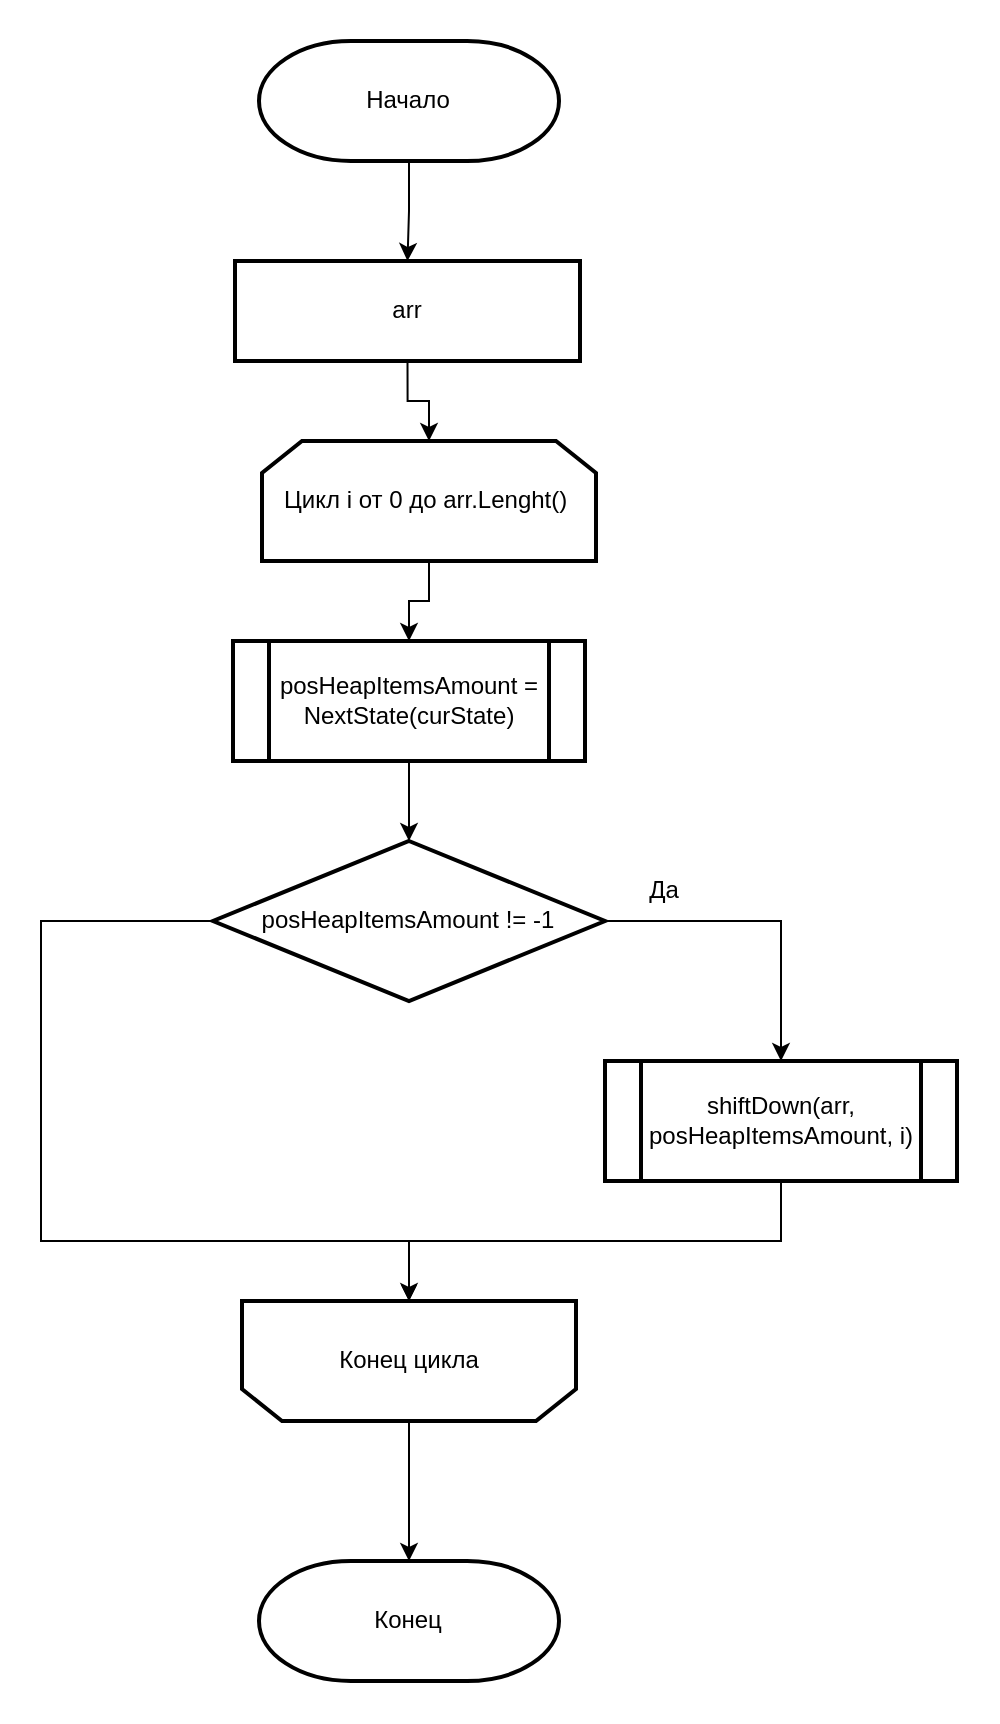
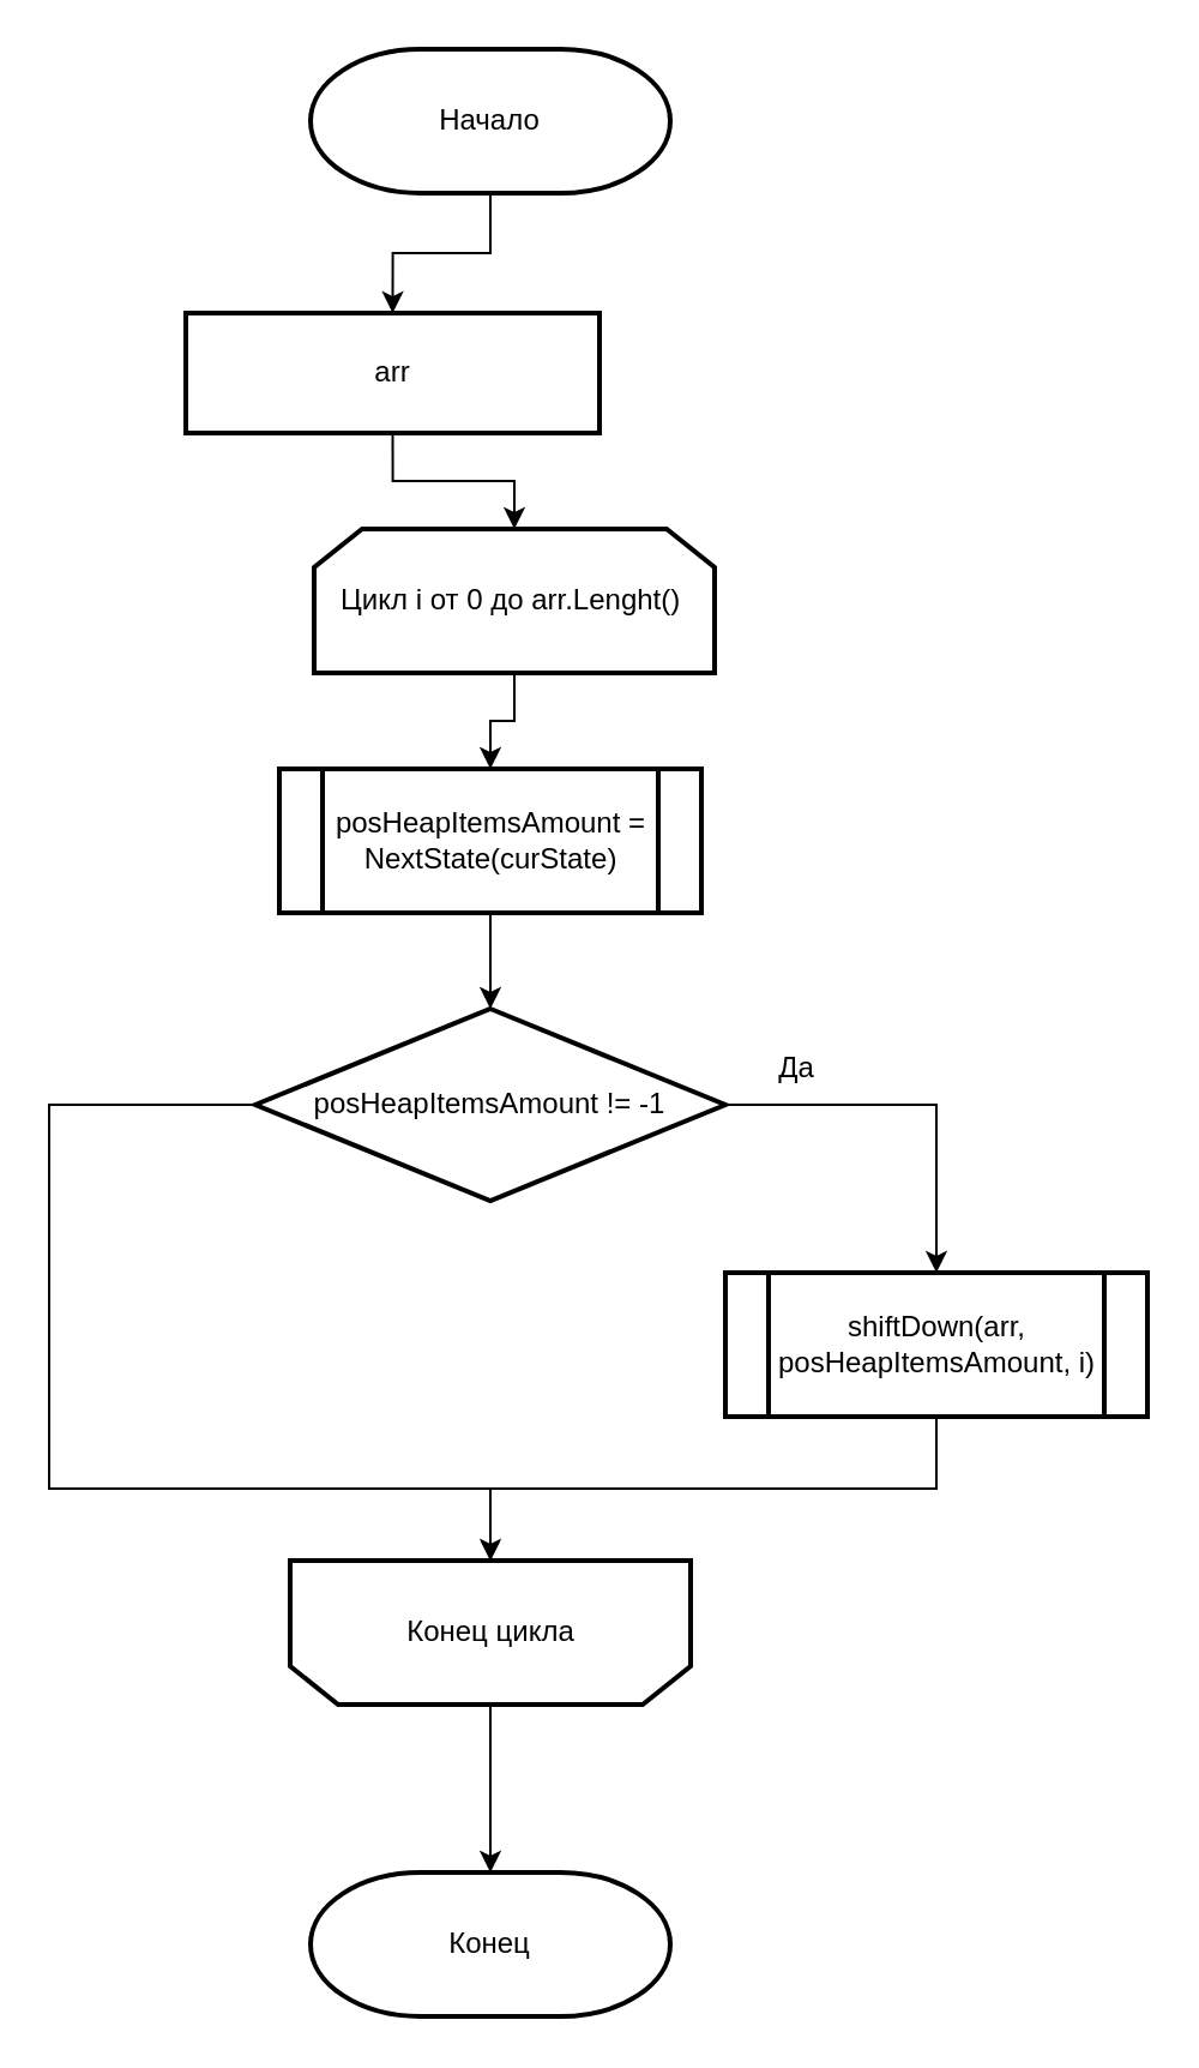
  <mxCell id="0" />
  <mxCell id="1" parent="0" />
  <mxCell id="2" style="edgeStyle=orthogonalEdgeStyle;rounded=0;orthogonalLoop=1;jettySize=auto;html=1;exitX=0.5;exitY=1;exitDx=0;exitDy=0;exitPerimeter=0;entryX=0.5;entryY=0;entryDx=0;entryDy=0;" parent="1" source="3" target="8" edge="1"><mxGeometry relative="1" as="geometry" /></mxCell>
  <mxCell id="3" value="Начало" style="strokeWidth=2;html=1;shape=mxgraph.flowchart.terminator;whiteSpace=wrap;" parent="1" vertex="1"><mxGeometry x="129" y="20" width="150" height="60" as="geometry" /></mxCell>
  <mxCell id="4" value="Конец" style="strokeWidth=2;html=1;shape=mxgraph.flowchart.terminator;whiteSpace=wrap;" parent="1" vertex="1"><mxGeometry x="129" y="780" width="150" height="60" as="geometry" /></mxCell>
  <mxCell id="5" style="edgeStyle=orthogonalEdgeStyle;rounded=0;orthogonalLoop=1;jettySize=auto;html=1;exitX=0.5;exitY=1;exitDx=0;exitDy=0;entryX=0.5;entryY=0;entryDx=0;entryDy=0;" parent="1" source="6" target="10" edge="1"><mxGeometry relative="1" as="geometry" /></mxCell>
  <mxCell id="6" value="Цикл i от 0 до arr.Lenght()&amp;nbsp;" style="shape=loopLimit;whiteSpace=wrap;html=1;strokeWidth=2;direction=east;" parent="1" vertex="1"><mxGeometry x="130.5" y="220" width="167" height="60" as="geometry" /></mxCell>
  <mxCell id="7" style="edgeStyle=orthogonalEdgeStyle;rounded=0;orthogonalLoop=1;jettySize=auto;html=1;exitX=0.5;exitY=1;exitDx=0;exitDy=0;entryX=0.5;entryY=0;entryDx=0;entryDy=0;" parent="1" source="8" target="6" edge="1"><mxGeometry relative="1" as="geometry" /></mxCell>
- <mxCell id="8" value="arr" style="rounded=0;whiteSpace=wrap;html=1;absoluteArcSize=1;arcSize=14;strokeWidth=2;" parent="1" vertex="1"><mxGeometry x="117" y="130" width="172.5" height="50" as="geometry" /></mxCell>
+ <mxCell id="8" value="arr" style="rounded=0;whiteSpace=wrap;html=1;absoluteArcSize=1;arcSize=14;strokeWidth=2;" parent="1" vertex="1"><mxGeometry x="77" y="130" width="172.5" height="50" as="geometry" /></mxCell>
  <mxCell id="9" style="edgeStyle=orthogonalEdgeStyle;rounded=0;orthogonalLoop=1;jettySize=auto;html=1;exitX=0.5;exitY=1;exitDx=0;exitDy=0;entryX=0.5;entryY=0;entryDx=0;entryDy=0;" parent="1" source="10" target="13" edge="1"><mxGeometry relative="1" as="geometry" /></mxCell>
  <mxCell id="10" value="posHeapItemsAmount = NextState(curState)" style="shape=process;whiteSpace=wrap;html=1;backgroundOutline=1;strokeWidth=2;" parent="1" vertex="1"><mxGeometry x="116" y="320" width="176" height="60" as="geometry" /></mxCell>
  <mxCell id="11" style="edgeStyle=orthogonalEdgeStyle;rounded=0;orthogonalLoop=1;jettySize=auto;html=1;exitX=1;exitY=0.5;exitDx=0;exitDy=0;entryX=0.5;entryY=0;entryDx=0;entryDy=0;" parent="1" source="13" target="17" edge="1"><mxGeometry relative="1" as="geometry" /></mxCell>
  <mxCell id="12" style="edgeStyle=orthogonalEdgeStyle;rounded=0;orthogonalLoop=1;jettySize=auto;html=1;exitX=0;exitY=0.5;exitDx=0;exitDy=0;entryX=0.5;entryY=1;entryDx=0;entryDy=0;endArrow=open;" parent="1" source="13" target="15" edge="1"><mxGeometry relative="1" as="geometry"><Array as="points"><mxPoint x="20" y="460" /><mxPoint x="20" y="620" /><mxPoint x="204" y="620" /></Array></mxGeometry></mxCell>
  <mxCell id="13" value="posHeapItemsAmount != -1" style="rhombus;whiteSpace=wrap;html=1;strokeWidth=2;" parent="1" vertex="1"><mxGeometry x="106" y="420" width="196" height="80" as="geometry" /></mxCell>
  <mxCell id="14" style="edgeStyle=orthogonalEdgeStyle;rounded=0;orthogonalLoop=1;jettySize=auto;html=1;exitX=0.5;exitY=0;exitDx=0;exitDy=0;entryX=0.5;entryY=0;entryDx=0;entryDy=0;entryPerimeter=0;" parent="1" source="15" target="4" edge="1"><mxGeometry relative="1" as="geometry" /></mxCell>
  <mxCell id="15" value="Конец цикла" style="shape=loopLimit;whiteSpace=wrap;html=1;strokeWidth=2;direction=west;" parent="1" vertex="1"><mxGeometry x="120.5" y="650" width="167" height="60" as="geometry" /></mxCell>
  <mxCell id="16" style="edgeStyle=orthogonalEdgeStyle;rounded=0;orthogonalLoop=1;jettySize=auto;html=1;exitX=0.5;exitY=1;exitDx=0;exitDy=0;entryX=0.5;entryY=1;entryDx=0;entryDy=0;" parent="1" source="17" target="15" edge="1"><mxGeometry relative="1" as="geometry" /></mxCell>
  <mxCell id="17" value="shiftDown(arr, posHeapItemsAmount, i)" style="shape=process;whiteSpace=wrap;html=1;backgroundOutline=1;strokeWidth=2;" parent="1" vertex="1"><mxGeometry x="302" y="530" width="176" height="60" as="geometry" /></mxCell>
  <mxCell id="18" value="Да" style="text;html=1;strokeColor=none;fillColor=none;align=center;verticalAlign=middle;whiteSpace=wrap;rounded=0;" parent="1" vertex="1"><mxGeometry x="302" y="430" width="60" height="30" as="geometry" /></mxCell>
